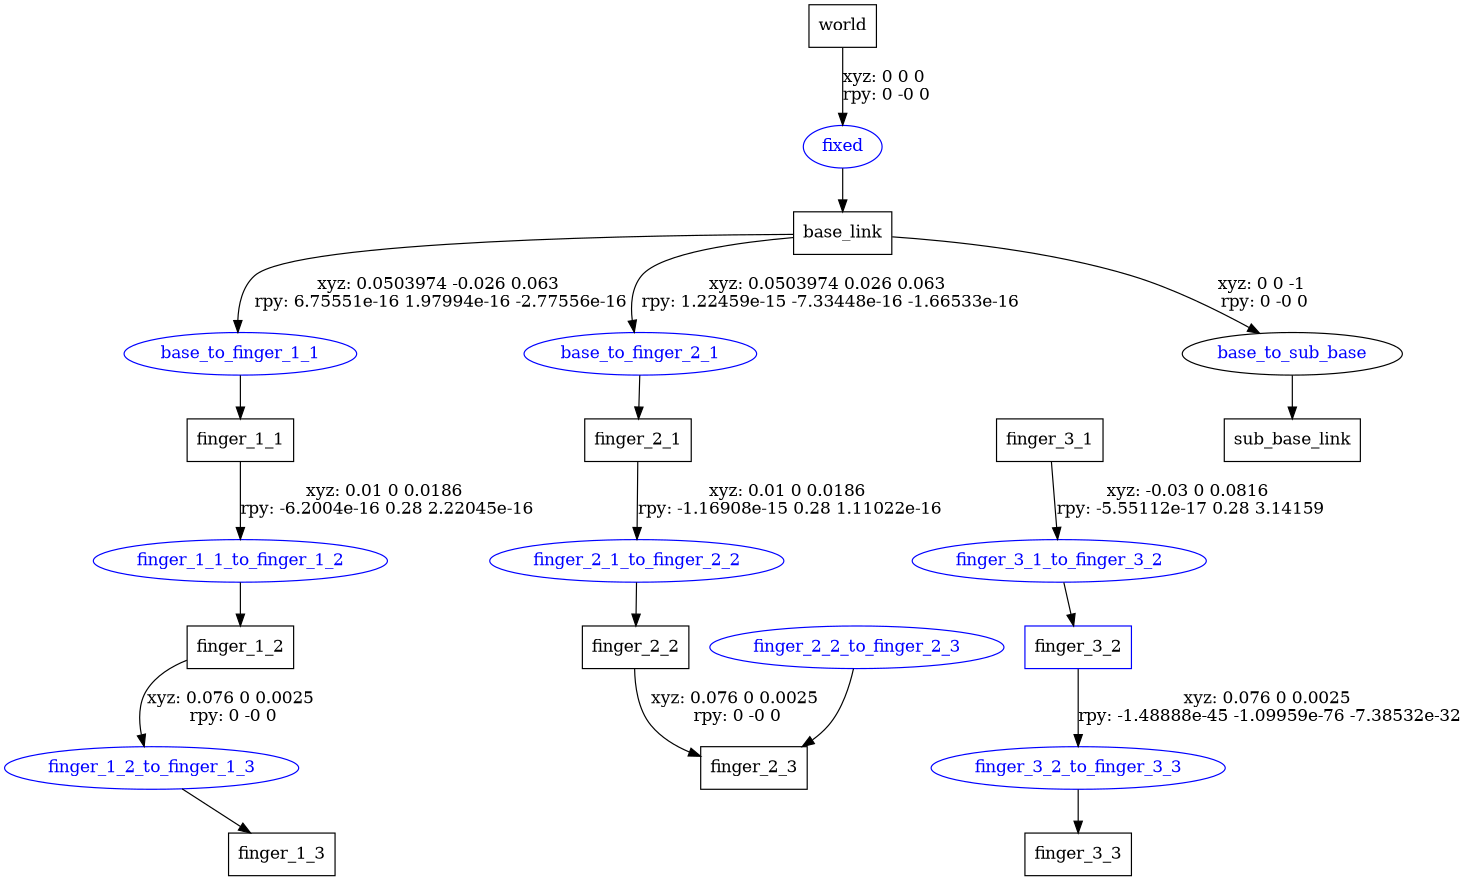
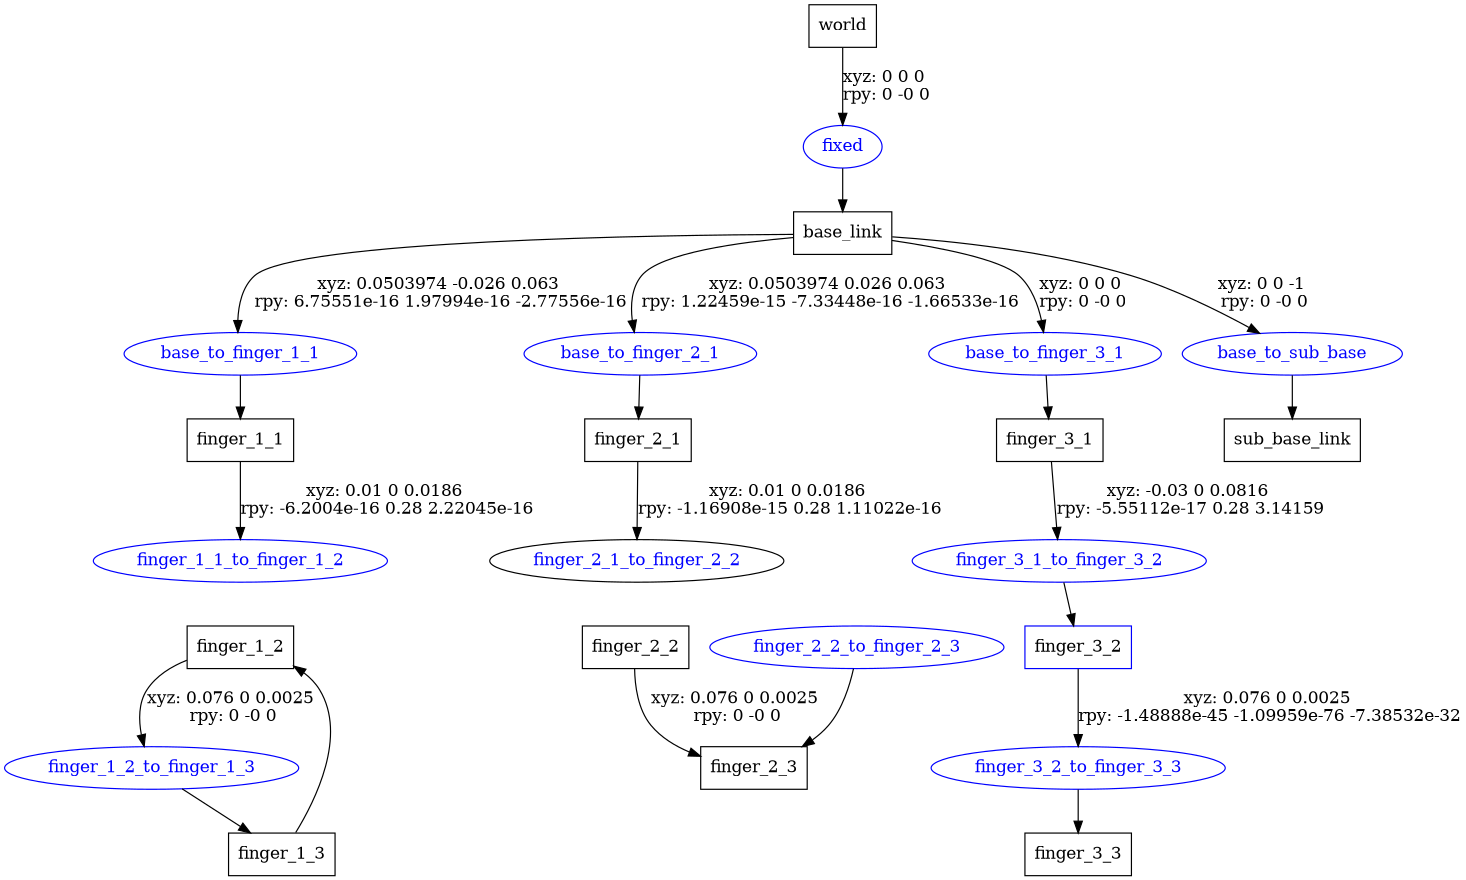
  digraph {
    node [shape=box color=blue]
    n1 [label=world color=""]
    fixed [fontcolor=blue shape=ellipse]
    n3 [label=base_link color=""]
    base_to_finger_1_1 [fontcolor=blue shape=ellipse]
    base_to_finger_2_1 [fontcolor=blue shape=ellipse]
-   base_to_sub_base [color=black fontcolor=blue shape=ellipse]
+   base_to_finger_3_1 [fontcolor=blue shape=ellipse]
+   base_to_sub_base [fontcolor=blue shape=ellipse]
    n8 [label=finger_1_1 color=""]
    n9 [label=finger_2_1 color=""]
    n10 [label=finger_3_1 color=""]
    n11 [label=sub_base_link color=""]
    finger_1_1_to_finger_1_2 [fontcolor=blue shape=ellipse]
    n13 [label=finger_1_2 color=""]
    finger_1_2_to_finger_1_3 [fontcolor=blue shape=ellipse]
    n15 [label=finger_1_3 color=""]
-   finger_2_1_to_finger_2_2 [fontcolor=blue shape=ellipse]
+   finger_2_1_to_finger_2_2 [color=black fontcolor=blue shape=ellipse]
    n17 [label=finger_2_2 color=""]
    n18 [label=finger_2_3 color=""]
    finger_2_2_to_finger_2_3 [fontcolor=blue shape=ellipse]
    finger_3_1_to_finger_3_2 [fontcolor=blue shape=ellipse]
    n21 [label=finger_3_2]
    finger_3_2_to_finger_3_3 [fontcolor=blue shape=ellipse]
    n23 [label=finger_3_3 color=""]
    n1 -> fixed [label="xyz: 0 0 0 \nrpy: 0 -0 0"]
    fixed -> n3
    n3 -> base_to_finger_1_1 [label="xyz: 0.0503974 -0.026 0.063 \nrpy: 6.75551e-16 1.97994e-16 -2.77556e-16"]
    n3 -> base_to_finger_2_1 [label="xyz: 0.0503974 0.026 0.063 \nrpy: 1.22459e-15 -7.33448e-16 -1.66533e-16"]
+   n3 -> base_to_finger_3_1 [label="xyz: 0 0 0 \nrpy: 0 -0 0"]
    n3 -> base_to_sub_base [label="xyz: 0 0 -1 \nrpy: 0 -0 0"]
    base_to_finger_1_1 -> n8
    base_to_finger_2_1 -> n9
+   base_to_finger_3_1 -> n10
    base_to_sub_base -> n11
    n8 -> finger_1_1_to_finger_1_2 [label="xyz: 0.01 0 0.0186 \nrpy: -6.2004e-16 0.28 2.22045e-16"]
    n9 -> finger_2_1_to_finger_2_2 [label="xyz: 0.01 0 0.0186 \nrpy: -1.16908e-15 0.28 1.11022e-16"]
    n10 -> finger_3_1_to_finger_3_2 [label="xyz: -0.03 0 0.0816 \nrpy: -5.55112e-17 0.28 3.14159"]
-   finger_1_1_to_finger_1_2 -> n13
+   n15 -> n13
    n13 -> finger_1_2_to_finger_1_3 [label="xyz: 0.076 0 0.0025 \nrpy: 0 -0 0"]
    finger_1_2_to_finger_1_3 -> n15
-   finger_2_1_to_finger_2_2 -> n17
    n17 -> n18 [label="xyz: 0.076 0 0.0025 \nrpy: 0 -0 0"]
    finger_2_2_to_finger_2_3 -> n18
    finger_3_1_to_finger_3_2 -> n21
    n21 -> finger_3_2_to_finger_3_3 [label="xyz: 0.076 0 0.0025 \nrpy: -1.48888e-45 -1.09959e-76 -7.38532e-32"]
    finger_3_2_to_finger_3_3 -> n23
  }
